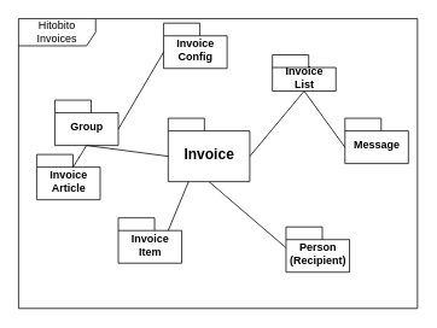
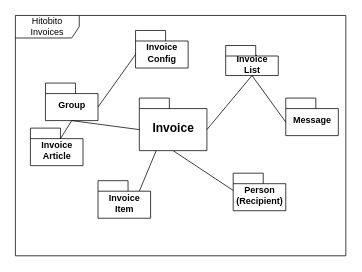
  <mxCell id="0" />
  <mxCell id="1" parent="0" />
  <mxCell id="2" value="&lt;div&gt;Hitobito&lt;/div&gt;&lt;div&gt;Invoices&lt;br&gt;&lt;/div&gt;" style="shape=umlFrame;whiteSpace=wrap;html=1;width=85;height=30;" parent="1" vertex="1"><mxGeometry x="20" y="20" width="440" height="320" as="geometry" /></mxCell>
- <mxCell id="3" value="&lt;div&gt;Person&lt;/div&gt;&lt;div&gt;(Recipient)&lt;br&gt;&lt;/div&gt;" style="shape=folder;fontStyle=1;spacingTop=10;tabWidth=40;tabHeight=14;tabPosition=left;html=1;" parent="1" vertex="1"><mxGeometry x="315" y="250" width="70" height="50" as="geometry" /></mxCell>
+ <mxCell id="3" value="&lt;div&gt;Person&lt;/div&gt;&lt;div&gt;(Recipient)&lt;br&gt;&lt;/div&gt;" style="shape=folder;fontStyle=1;spacingTop=10;tabWidth=40;tabHeight=14;tabPosition=left;html=1;" parent="1" vertex="1"><mxGeometry x="310" y="230" width="70" height="50" as="geometry" /></mxCell>
  <mxCell id="4" style="edgeStyle=none;rounded=0;orthogonalLoop=1;jettySize=auto;html=1;exitX=0.5;exitY=1;exitDx=0;exitDy=0;exitPerimeter=0;entryX=0;entryY=0;entryDx=0;entryDy=23;entryPerimeter=0;endArrow=none;endFill=0;" parent="1" source="5" target="3" edge="1"><mxGeometry relative="1" as="geometry" /></mxCell>
  <mxCell id="5" value="&lt;font style=&quot;font-size: 16px&quot;&gt;Invoice&lt;/font&gt;" style="shape=folder;fontStyle=1;spacingTop=10;tabWidth=40;tabHeight=14;tabPosition=left;html=1;" parent="1" vertex="1"><mxGeometry x="185" y="130" width="90" height="70" as="geometry" /></mxCell>
  <mxCell id="6" style="edgeStyle=none;rounded=0;orthogonalLoop=1;jettySize=auto;html=1;exitX=0.5;exitY=1;exitDx=0;exitDy=0;exitPerimeter=0;endArrow=none;endFill=0;" parent="1" source="3" target="3" edge="1"><mxGeometry relative="1" as="geometry" /></mxCell>
- <mxCell id="7" value="&lt;div&gt;Invoice&lt;/div&gt;&lt;div&gt;Config&lt;br&gt;&lt;/div&gt;" style="shape=folder;fontStyle=1;spacingTop=10;tabWidth=40;tabHeight=14;tabPosition=left;html=1;" parent="1" vertex="1"><mxGeometry x="180" y="25" width="70" height="50" as="geometry" /></mxCell>
+ <mxCell id="7" value="&lt;div&gt;Invoice&lt;/div&gt;&lt;div&gt;Config&lt;br&gt;&lt;/div&gt;" style="shape=folder;fontStyle=1;spacingTop=10;tabWidth=40;tabHeight=14;tabPosition=left;html=1;" parent="1" vertex="1"><mxGeometry x="180" y="40" width="70" height="50" as="geometry" /></mxCell>
  <mxCell id="8" value="Group" style="shape=folder;fontStyle=1;spacingTop=10;tabWidth=40;tabHeight=14;tabPosition=left;html=1;" parent="1" vertex="1"><mxGeometry x="60" y="110" width="70" height="50" as="geometry" /></mxCell>
  <mxCell id="9" style="edgeStyle=none;rounded=0;orthogonalLoop=1;jettySize=auto;html=1;exitX=0.5;exitY=1;exitDx=0;exitDy=0;exitPerimeter=0;entryX=0;entryY=0;entryDx=0;entryDy=42;entryPerimeter=0;endArrow=none;endFill=0;" parent="1" source="8" target="5" edge="1"><mxGeometry relative="1" as="geometry"><mxPoint x="84.89" y="192" as="sourcePoint" /><mxPoint x="168.89" y="250" as="targetPoint" /></mxGeometry></mxCell>
  <mxCell id="10" style="edgeStyle=none;rounded=0;orthogonalLoop=1;jettySize=auto;html=1;exitX=0;exitY=0;exitDx=70;exitDy=32;exitPerimeter=0;entryX=0;entryY=0;entryDx=0;entryDy=32;entryPerimeter=0;endArrow=none;endFill=0;" parent="1" source="8" target="7" edge="1"><mxGeometry relative="1" as="geometry"><mxPoint x="130" y="60" as="sourcePoint" /><mxPoint x="230" y="107" as="targetPoint" /></mxGeometry></mxCell>
  <mxCell id="11" value="&lt;div&gt;Invoice&lt;/div&gt;Article" style="shape=folder;fontStyle=1;spacingTop=10;tabWidth=40;tabHeight=14;tabPosition=left;html=1;" parent="1" vertex="1"><mxGeometry x="40" y="170" width="70" height="50" as="geometry" /></mxCell>
  <mxCell id="12" style="edgeStyle=none;rounded=0;orthogonalLoop=1;jettySize=auto;html=1;exitX=0;exitY=0;exitDx=40;exitDy=14;exitPerimeter=0;endArrow=none;endFill=0;entryX=0.5;entryY=1;entryDx=0;entryDy=0;entryPerimeter=0;" edge="1" parent="1" source="11" target="8"><mxGeometry relative="1" as="geometry"><mxPoint x="130" y="180" as="sourcePoint" /><mxPoint x="100" y="140" as="targetPoint" /></mxGeometry></mxCell>
  <mxCell id="13" value="&lt;div&gt;Invoice&lt;/div&gt;&lt;div&gt;List&lt;/div&gt;" style="shape=folder;fontStyle=1;spacingTop=10;tabWidth=40;tabHeight=14;tabPosition=left;html=1;" vertex="1" parent="1"><mxGeometry x="300" y="60" width="70" height="40" as="geometry" /></mxCell>
  <mxCell id="14" style="edgeStyle=none;rounded=0;orthogonalLoop=1;jettySize=auto;html=1;exitX=0;exitY=0;exitDx=90;exitDy=42;exitPerimeter=0;entryX=0.5;entryY=1;entryDx=0;entryDy=0;entryPerimeter=0;endArrow=none;endFill=0;" edge="1" parent="1" source="5" target="13"><mxGeometry relative="1" as="geometry"><mxPoint x="315" y="190" as="sourcePoint" /><mxPoint x="380" y="140" as="targetPoint" /></mxGeometry></mxCell>
  <mxCell id="15" value="Message" style="shape=folder;fontStyle=1;spacingTop=10;tabWidth=40;tabHeight=14;tabPosition=left;html=1;" vertex="1" parent="1"><mxGeometry x="380" y="130" width="70" height="50" as="geometry" /></mxCell>
  <mxCell id="16" style="edgeStyle=none;rounded=0;orthogonalLoop=1;jettySize=auto;html=1;exitX=0;exitY=0;exitDx=0;exitDy=32;exitPerimeter=0;entryX=0.5;entryY=1;entryDx=0;entryDy=0;entryPerimeter=0;endArrow=none;endFill=0;" edge="1" parent="1" source="15" target="13"><mxGeometry relative="1" as="geometry"><mxPoint x="285" y="182" as="sourcePoint" /><mxPoint x="345" y="120" as="targetPoint" /></mxGeometry></mxCell>
  <mxCell id="17" value="&lt;div&gt;Invoice&lt;/div&gt;&lt;div&gt;Item&lt;br&gt;&lt;/div&gt;" style="shape=folder;fontStyle=1;spacingTop=10;tabWidth=40;tabHeight=14;tabPosition=left;html=1;" vertex="1" parent="1"><mxGeometry x="130" y="240" width="70" height="50" as="geometry" /></mxCell>
  <mxCell id="18" style="edgeStyle=none;rounded=0;orthogonalLoop=1;jettySize=auto;html=1;exitX=0;exitY=0;exitDx=55;exitDy=14;exitPerimeter=0;endArrow=none;endFill=0;entryX=0.25;entryY=1;entryDx=0;entryDy=0;entryPerimeter=0;" edge="1" parent="1" source="17" target="5"><mxGeometry relative="1" as="geometry"><mxPoint x="90" y="194" as="sourcePoint" /><mxPoint x="105" y="150" as="targetPoint" /></mxGeometry></mxCell>
